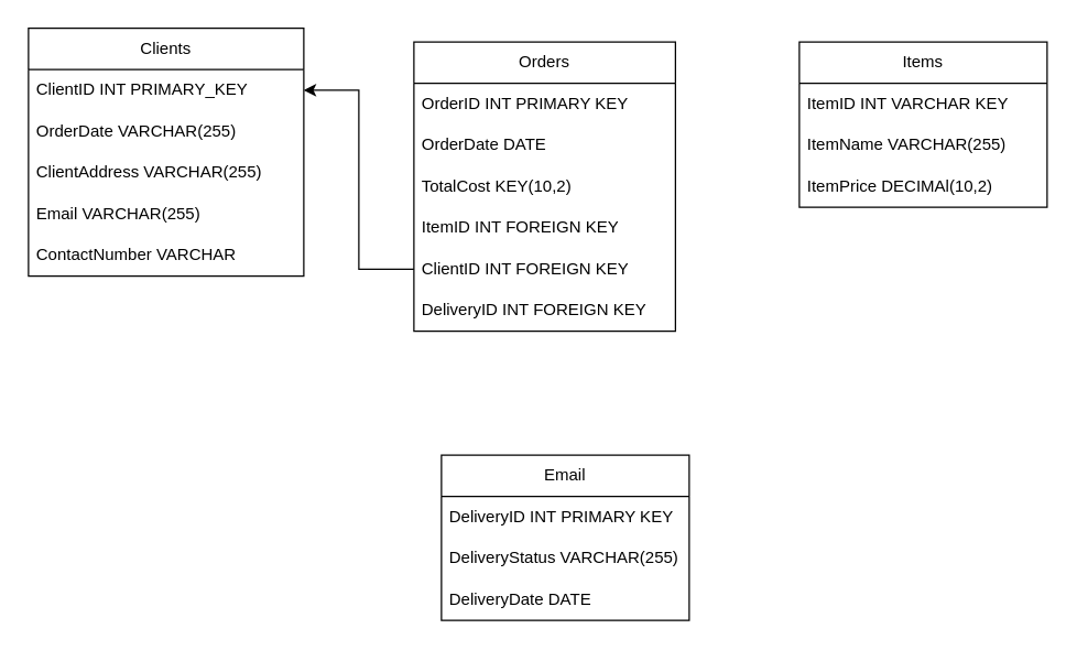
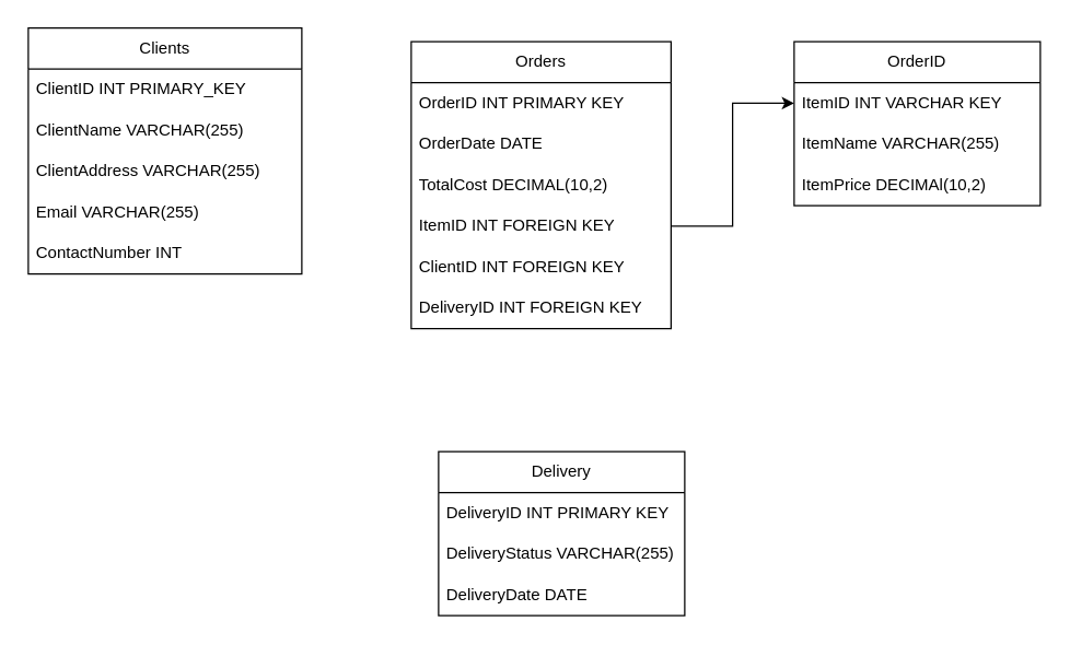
  <mxCell id="0" />
  <mxCell id="1" parent="0" />
  <mxCell id="2" value="Orders" style="swimlane;fontStyle=0;childLayout=stackLayout;horizontal=1;startSize=30;horizontalStack=0;resizeParent=1;resizeParentMax=0;resizeLast=0;collapsible=1;marginBottom=0;whiteSpace=wrap;html=1;" vertex="1" parent="1"><mxGeometry x="300" y="30" width="190" height="210" as="geometry" /></mxCell>
  <mxCell id="3" value="OrderID INT PRIMARY KEY" style="text;strokeColor=none;fillColor=none;align=left;verticalAlign=middle;spacingLeft=4;spacingRight=4;overflow=hidden;points=[[0,0.5],[1,0.5]];portConstraint=eastwest;rotatable=0;whiteSpace=wrap;html=1;" vertex="1" parent="2"><mxGeometry y="30" width="190" height="30" as="geometry" /></mxCell>
  <mxCell id="4" value="OrderDate DATE" style="text;strokeColor=none;fillColor=none;align=left;verticalAlign=middle;spacingLeft=4;spacingRight=4;overflow=hidden;points=[[0,0.5],[1,0.5]];portConstraint=eastwest;rotatable=0;whiteSpace=wrap;html=1;" vertex="1" parent="2"><mxGeometry y="60" width="190" height="30" as="geometry" /></mxCell>
- <mxCell id="5" value="TotalCost KEY(10,2)" style="text;strokeColor=none;fillColor=none;align=left;verticalAlign=middle;spacingLeft=4;spacingRight=4;overflow=hidden;points=[[0,0.5],[1,0.5]];portConstraint=eastwest;rotatable=0;whiteSpace=wrap;html=1;" vertex="1" parent="2"><mxGeometry y="90" width="190" height="30" as="geometry" /></mxCell>
+ <mxCell id="5" value="TotalCost DECIMAL(10,2)" style="text;strokeColor=none;fillColor=none;align=left;verticalAlign=middle;spacingLeft=4;spacingRight=4;overflow=hidden;points=[[0,0.5],[1,0.5]];portConstraint=eastwest;rotatable=0;whiteSpace=wrap;html=1;" vertex="1" parent="2"><mxGeometry y="90" width="190" height="30" as="geometry" /></mxCell>
  <mxCell id="6" value="ItemID INT FOREIGN KEY" style="text;strokeColor=none;fillColor=none;align=left;verticalAlign=middle;spacingLeft=4;spacingRight=4;overflow=hidden;points=[[0,0.5],[1,0.5]];portConstraint=eastwest;rotatable=0;whiteSpace=wrap;html=1;" vertex="1" parent="2"><mxGeometry y="120" width="190" height="30" as="geometry" /></mxCell>
  <mxCell id="7" value="ClientID INT FOREIGN KEY" style="text;strokeColor=none;fillColor=none;align=left;verticalAlign=middle;spacingLeft=4;spacingRight=4;overflow=hidden;points=[[0,0.5],[1,0.5]];portConstraint=eastwest;rotatable=0;whiteSpace=wrap;html=1;" vertex="1" parent="2"><mxGeometry y="150" width="190" height="30" as="geometry" /></mxCell>
  <mxCell id="8" value="DeliveryID INT FOREIGN KEY" style="text;strokeColor=none;fillColor=none;align=left;verticalAlign=middle;spacingLeft=4;spacingRight=4;overflow=hidden;points=[[0,0.5],[1,0.5]];portConstraint=eastwest;rotatable=0;whiteSpace=wrap;html=1;" vertex="1" parent="2"><mxGeometry y="180" width="190" height="30" as="geometry" /></mxCell>
  <mxCell id="9" value="Clients" style="swimlane;fontStyle=0;childLayout=stackLayout;horizontal=1;startSize=30;horizontalStack=0;resizeParent=1;resizeParentMax=0;resizeLast=0;collapsible=1;marginBottom=0;whiteSpace=wrap;html=1;" vertex="1" parent="1"><mxGeometry x="20" y="20" width="200" height="180" as="geometry" /></mxCell>
  <mxCell id="10" value="ClientID INT PRIMARY_KEY" style="text;strokeColor=none;fillColor=none;align=left;verticalAlign=middle;spacingLeft=4;spacingRight=4;overflow=hidden;points=[[0,0.5],[1,0.5]];portConstraint=eastwest;rotatable=0;whiteSpace=wrap;html=1;" vertex="1" parent="9"><mxGeometry y="30" width="200" height="30" as="geometry" /></mxCell>
- <mxCell id="11" value="OrderDate VARCHAR(255)" style="text;strokeColor=none;fillColor=none;align=left;verticalAlign=middle;spacingLeft=4;spacingRight=4;overflow=hidden;points=[[0,0.5],[1,0.5]];portConstraint=eastwest;rotatable=0;whiteSpace=wrap;html=1;" vertex="1" parent="9"><mxGeometry y="60" width="200" height="30" as="geometry" /></mxCell>
+ <mxCell id="11" value="ClientName VARCHAR(255)" style="text;strokeColor=none;fillColor=none;align=left;verticalAlign=middle;spacingLeft=4;spacingRight=4;overflow=hidden;points=[[0,0.5],[1,0.5]];portConstraint=eastwest;rotatable=0;whiteSpace=wrap;html=1;" vertex="1" parent="9"><mxGeometry y="60" width="200" height="30" as="geometry" /></mxCell>
  <mxCell id="12" value="ClientAddress VARCHAR(255)" style="text;strokeColor=none;fillColor=none;align=left;verticalAlign=middle;spacingLeft=4;spacingRight=4;overflow=hidden;points=[[0,0.5],[1,0.5]];portConstraint=eastwest;rotatable=0;whiteSpace=wrap;html=1;" vertex="1" parent="9"><mxGeometry y="90" width="200" height="30" as="geometry" /></mxCell>
  <mxCell id="13" value="Email VARCHAR(255)" style="text;strokeColor=none;fillColor=none;align=left;verticalAlign=middle;spacingLeft=4;spacingRight=4;overflow=hidden;points=[[0,0.5],[1,0.5]];portConstraint=eastwest;rotatable=0;whiteSpace=wrap;html=1;" vertex="1" parent="9"><mxGeometry y="120" width="200" height="30" as="geometry" /></mxCell>
- <mxCell id="14" value="ContactNumber VARCHAR" style="text;strokeColor=none;fillColor=none;align=left;verticalAlign=middle;spacingLeft=4;spacingRight=4;overflow=hidden;points=[[0,0.5],[1,0.5]];portConstraint=eastwest;rotatable=0;whiteSpace=wrap;html=1;" vertex="1" parent="9"><mxGeometry y="150" width="200" height="30" as="geometry" /></mxCell>
- <mxCell id="15" value="Items" style="swimlane;fontStyle=0;childLayout=stackLayout;horizontal=1;startSize=30;horizontalStack=0;resizeParent=1;resizeParentMax=0;resizeLast=0;collapsible=1;marginBottom=0;whiteSpace=wrap;html=1;" vertex="1" parent="1"><mxGeometry x="580" y="30" width="180" height="120" as="geometry" /></mxCell>
+ <mxCell id="14" value="ContactNumber INT" style="text;strokeColor=none;fillColor=none;align=left;verticalAlign=middle;spacingLeft=4;spacingRight=4;overflow=hidden;points=[[0,0.5],[1,0.5]];portConstraint=eastwest;rotatable=0;whiteSpace=wrap;html=1;" vertex="1" parent="9"><mxGeometry y="150" width="200" height="30" as="geometry" /></mxCell>
+ <mxCell id="15" value="OrderID" style="swimlane;fontStyle=0;childLayout=stackLayout;horizontal=1;startSize=30;horizontalStack=0;resizeParent=1;resizeParentMax=0;resizeLast=0;collapsible=1;marginBottom=0;whiteSpace=wrap;html=1;" vertex="1" parent="1"><mxGeometry x="580" y="30" width="180" height="120" as="geometry" /></mxCell>
  <mxCell id="16" value="ItemID INT VARCHAR KEY" style="text;strokeColor=none;fillColor=none;align=left;verticalAlign=middle;spacingLeft=4;spacingRight=4;overflow=hidden;points=[[0,0.5],[1,0.5]];portConstraint=eastwest;rotatable=0;whiteSpace=wrap;html=1;" vertex="1" parent="15"><mxGeometry y="30" width="180" height="30" as="geometry" /></mxCell>
  <mxCell id="17" value="ItemName VARCHAR(255)" style="text;strokeColor=none;fillColor=none;align=left;verticalAlign=middle;spacingLeft=4;spacingRight=4;overflow=hidden;points=[[0,0.5],[1,0.5]];portConstraint=eastwest;rotatable=0;whiteSpace=wrap;html=1;" vertex="1" parent="15"><mxGeometry y="60" width="180" height="30" as="geometry" /></mxCell>
  <mxCell id="18" value="ItemPrice DECIMAl(10,2)" style="text;strokeColor=none;fillColor=none;align=left;verticalAlign=middle;spacingLeft=4;spacingRight=4;overflow=hidden;points=[[0,0.5],[1,0.5]];portConstraint=eastwest;rotatable=0;whiteSpace=wrap;html=1;" vertex="1" parent="15"><mxGeometry y="90" width="180" height="30" as="geometry" /></mxCell>
- <mxCell id="19" value="Email" style="swimlane;fontStyle=0;childLayout=stackLayout;horizontal=1;startSize=30;horizontalStack=0;resizeParent=1;resizeParentMax=0;resizeLast=0;collapsible=1;marginBottom=0;whiteSpace=wrap;html=1;" vertex="1" parent="1"><mxGeometry x="320" y="330" width="180" height="120" as="geometry" /></mxCell>
+ <mxCell id="19" value="Delivery" style="swimlane;fontStyle=0;childLayout=stackLayout;horizontal=1;startSize=30;horizontalStack=0;resizeParent=1;resizeParentMax=0;resizeLast=0;collapsible=1;marginBottom=0;whiteSpace=wrap;html=1;" vertex="1" parent="1"><mxGeometry x="320" y="330" width="180" height="120" as="geometry" /></mxCell>
  <mxCell id="20" value="DeliveryID INT PRIMARY KEY" style="text;strokeColor=none;fillColor=none;align=left;verticalAlign=middle;spacingLeft=4;spacingRight=4;overflow=hidden;points=[[0,0.5],[1,0.5]];portConstraint=eastwest;rotatable=0;whiteSpace=wrap;html=1;" vertex="1" parent="19"><mxGeometry y="30" width="180" height="30" as="geometry" /></mxCell>
  <mxCell id="21" value="DeliveryStatus VARCHAR(255)" style="text;strokeColor=none;fillColor=none;align=left;verticalAlign=middle;spacingLeft=4;spacingRight=4;overflow=hidden;points=[[0,0.5],[1,0.5]];portConstraint=eastwest;rotatable=0;whiteSpace=wrap;html=1;" vertex="1" parent="19"><mxGeometry y="60" width="180" height="30" as="geometry" /></mxCell>
  <mxCell id="22" value="DeliveryDate DATE" style="text;strokeColor=none;fillColor=none;align=left;verticalAlign=middle;spacingLeft=4;spacingRight=4;overflow=hidden;points=[[0,0.5],[1,0.5]];portConstraint=eastwest;rotatable=0;whiteSpace=wrap;html=1;" vertex="1" parent="19"><mxGeometry y="90" width="180" height="30" as="geometry" /></mxCell>
- <mxCell id="23" style="edgeStyle=orthogonalEdgeStyle;rounded=0;orthogonalLoop=1;jettySize=auto;html=1;exitX=0;exitY=0.5;exitDx=0;exitDy=0;entryX=1;entryY=0.5;entryDx=0;entryDy=0;" edge="1" parent="1" source="7" target="10"><mxGeometry relative="1" as="geometry" /></mxCell>
+ <mxCell id="24" style="edgeStyle=orthogonalEdgeStyle;rounded=0;orthogonalLoop=1;jettySize=auto;html=1;exitX=1;exitY=0.5;exitDx=0;exitDy=0;entryX=0;entryY=0.5;entryDx=0;entryDy=0;" edge="1" parent="1" source="6" target="16"><mxGeometry relative="1" as="geometry" /></mxCell>
